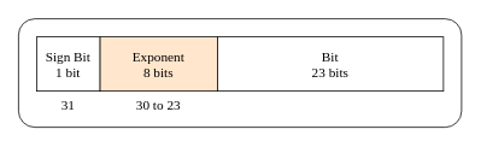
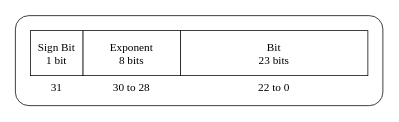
  <mxCell id="0" />
  <mxCell id="1" parent="0" />
  <mxCell id="2" value="" style="rounded=1;whiteSpace=wrap;html=1;" vertex="1" parent="1"><mxGeometry x="20" y="20" width="490" height="120" as="geometry" /></mxCell>
- <mxCell id="3" value="Exponent&lt;br style=&quot;font-size: 15px;&quot;&gt;8 bits" style="rounded=1;whiteSpace=wrap;html=1;fontFamily=Montserrat;fontSize=15;arcSize=0;fillColor=#ffe6cc;" vertex="1" parent="1"><mxGeometry x="110" y="40" width="130" height="60" as="geometry" /></mxCell>
+ <mxCell id="3" value="Exponent&lt;br style=&quot;font-size: 15px;&quot;&gt;8 bits" style="rounded=1;whiteSpace=wrap;html=1;fontFamily=Montserrat;fontSize=15;arcSize=0;" vertex="1" parent="1"><mxGeometry x="110" y="40" width="130" height="60" as="geometry" /></mxCell>
  <mxCell id="4" value="Sign Bit&lt;br style=&quot;font-size: 15px;&quot;&gt;1 bit" style="rounded=1;whiteSpace=wrap;html=1;fontFamily=Montserrat;fontSize=15;arcSize=0;" vertex="1" parent="1"><mxGeometry x="40" y="40" width="70" height="60" as="geometry" /></mxCell>
  <mxCell id="5" value="Bit&lt;br style=&quot;font-size: 15px;&quot;&gt;23 bits" style="rounded=1;whiteSpace=wrap;html=1;fontFamily=Montserrat;fontSize=15;arcSize=0;" vertex="1" parent="1"><mxGeometry x="240" y="40" width="250" height="60" as="geometry" /></mxCell>
  <mxCell id="6" value="31" style="text;html=1;strokeColor=none;fillColor=none;align=center;verticalAlign=middle;whiteSpace=wrap;rounded=0;fontFamily=Montserrat;fontSize=15;" vertex="1" parent="1"><mxGeometry x="45" y="100" width="60" height="30" as="geometry" /></mxCell>
- <mxCell id="7" value="30 to 23" style="text;html=1;strokeColor=none;fillColor=none;align=center;verticalAlign=middle;whiteSpace=wrap;rounded=0;fontFamily=Montserrat;fontSize=15;" vertex="1" parent="1"><mxGeometry x="135" y="100" width="80" height="30" as="geometry" /></mxCell>
+ <mxCell id="7" value="30 to 28" style="text;html=1;strokeColor=none;fillColor=none;align=center;verticalAlign=middle;whiteSpace=wrap;rounded=0;fontFamily=Montserrat;fontSize=15;" vertex="1" parent="1"><mxGeometry x="135" y="100" width="80" height="30" as="geometry" /></mxCell>
+ <mxCell id="8" value="22 to 0" style="text;html=1;strokeColor=none;fillColor=none;align=center;verticalAlign=middle;whiteSpace=wrap;rounded=0;fontFamily=Montserrat;fontSize=15;" vertex="1" parent="1"><mxGeometry x="335" y="100" width="60" height="30" as="geometry" /></mxCell>
